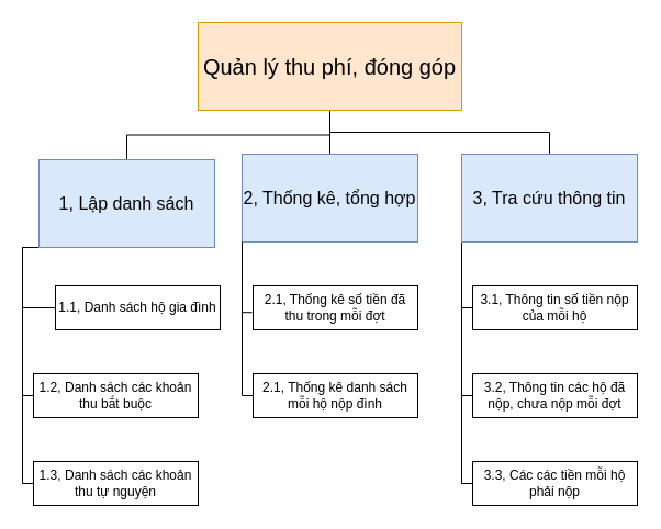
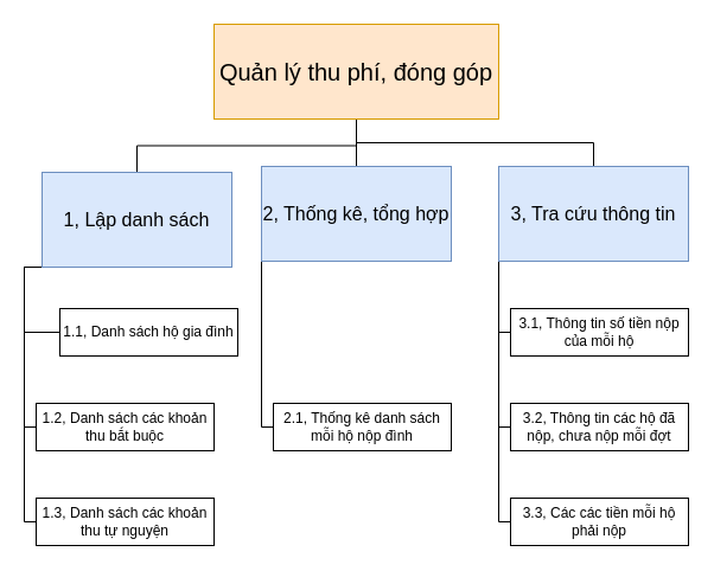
  <mxCell id="0" />
  <mxCell id="1" parent="0" />
  <mxCell id="2" value="" style="group" vertex="1" connectable="0" parent="1"><mxGeometry x="20" y="20" width="560" height="440" as="geometry" /></mxCell>
  <mxCell id="3" style="edgeStyle=orthogonalEdgeStyle;rounded=0;orthogonalLoop=1;jettySize=auto;html=1;exitX=0.5;exitY=1;exitDx=0;exitDy=0;entryX=0.5;entryY=0;entryDx=0;entryDy=0;endArrow=none;endFill=0;" edge="1" parent="2" source="6" target="12"><mxGeometry relative="1" as="geometry" /></mxCell>
  <mxCell id="4" style="edgeStyle=orthogonalEdgeStyle;rounded=0;orthogonalLoop=1;jettySize=auto;html=1;exitX=0.5;exitY=1;exitDx=0;exitDy=0;entryX=0.5;entryY=0;entryDx=0;entryDy=0;endArrow=none;endFill=0;" edge="1" parent="2" source="6" target="10"><mxGeometry relative="1" as="geometry" /></mxCell>
  <mxCell id="5" style="edgeStyle=orthogonalEdgeStyle;rounded=0;orthogonalLoop=1;jettySize=auto;html=1;exitX=0.5;exitY=1;exitDx=0;exitDy=0;entryX=0.5;entryY=0;entryDx=0;entryDy=0;endArrow=none;endFill=0;" edge="1" parent="2" source="6" target="16"><mxGeometry relative="1" as="geometry" /></mxCell>
  <mxCell id="6" value="Quản lý thu phí, đóng góp" style="rounded=0;whiteSpace=wrap;html=1;fillColor=#ffe6cc;strokeColor=#d79b00;fontSize=20;" vertex="1" parent="2"><mxGeometry x="160" width="240" height="80" as="geometry" /></mxCell>
  <mxCell id="7" style="edgeStyle=orthogonalEdgeStyle;rounded=0;orthogonalLoop=1;jettySize=auto;html=1;exitX=0;exitY=1;exitDx=0;exitDy=0;entryX=0;entryY=0.5;entryDx=0;entryDy=0;endArrow=none;endFill=0;" edge="1" parent="2" source="10" target="17"><mxGeometry relative="1" as="geometry"><Array as="points"><mxPoint y="260" /></Array></mxGeometry></mxCell>
  <mxCell id="8" style="edgeStyle=orthogonalEdgeStyle;rounded=0;orthogonalLoop=1;jettySize=auto;html=1;exitX=0;exitY=1;exitDx=0;exitDy=0;entryX=0;entryY=0.5;entryDx=0;entryDy=0;endArrow=none;endFill=0;" edge="1" parent="2" source="10" target="18"><mxGeometry relative="1" as="geometry"><Array as="points"><mxPoint y="340" /></Array></mxGeometry></mxCell>
  <mxCell id="9" style="edgeStyle=orthogonalEdgeStyle;rounded=0;orthogonalLoop=1;jettySize=auto;html=1;exitX=0;exitY=1;exitDx=0;exitDy=0;entryX=0;entryY=0.5;entryDx=0;entryDy=0;endArrow=none;endFill=0;" edge="1" parent="2" source="10" target="19"><mxGeometry relative="1" as="geometry"><Array as="points"><mxPoint y="420" /></Array></mxGeometry></mxCell>
  <mxCell id="10" value="1, Lập danh sách" style="rounded=0;whiteSpace=wrap;html=1;fillColor=#dae8fc;strokeColor=#6c8ebf;fontSize=16;" vertex="1" parent="2"><mxGeometry x="15" y="125" width="160" height="80" as="geometry" /></mxCell>
  <mxCell id="11" style="edgeStyle=orthogonalEdgeStyle;rounded=0;orthogonalLoop=1;jettySize=auto;html=1;exitX=0;exitY=1;exitDx=0;exitDy=0;entryX=0;entryY=0.5;entryDx=0;entryDy=0;endArrow=none;endFill=0;" edge="1" parent="2" source="12" target="21"><mxGeometry relative="1" as="geometry"><Array as="points"><mxPoint x="200" y="340" /></Array></mxGeometry></mxCell>
  <mxCell id="12" value="2, Thống kê, tổng hợp" style="rounded=0;whiteSpace=wrap;html=1;fillColor=#dae8fc;strokeColor=#6c8ebf;fontSize=16;" vertex="1" parent="2"><mxGeometry x="200" y="120" width="160" height="80" as="geometry" /></mxCell>
  <mxCell id="13" style="edgeStyle=orthogonalEdgeStyle;rounded=0;orthogonalLoop=1;jettySize=auto;html=1;exitX=0;exitY=1;exitDx=0;exitDy=0;entryX=0;entryY=0.5;entryDx=0;entryDy=0;endArrow=none;endFill=0;" edge="1" parent="2" source="16" target="22"><mxGeometry relative="1" as="geometry"><Array as="points"><mxPoint x="400" y="260" /></Array></mxGeometry></mxCell>
  <mxCell id="14" style="edgeStyle=orthogonalEdgeStyle;rounded=0;orthogonalLoop=1;jettySize=auto;html=1;exitX=0;exitY=1;exitDx=0;exitDy=0;entryX=0;entryY=0.5;entryDx=0;entryDy=0;endArrow=none;endFill=0;" edge="1" parent="2" source="16" target="23"><mxGeometry relative="1" as="geometry"><Array as="points"><mxPoint x="400" y="340" /></Array></mxGeometry></mxCell>
  <mxCell id="15" style="edgeStyle=orthogonalEdgeStyle;rounded=0;orthogonalLoop=1;jettySize=auto;html=1;exitX=0;exitY=1;exitDx=0;exitDy=0;entryX=0;entryY=0.5;entryDx=0;entryDy=0;endArrow=none;endFill=0;" edge="1" parent="2" source="16" target="24"><mxGeometry relative="1" as="geometry"><Array as="points"><mxPoint x="400" y="420" /></Array></mxGeometry></mxCell>
  <mxCell id="16" value="3, Tra cứu thông tin" style="rounded=0;whiteSpace=wrap;html=1;fillColor=#dae8fc;strokeColor=#6c8ebf;fontSize=16;" vertex="1" parent="2"><mxGeometry x="400" y="120" width="160" height="80" as="geometry" /></mxCell>
  <mxCell id="17" value="1.1, Danh sách hộ gia đình" style="rounded=0;whiteSpace=wrap;html=1;" vertex="1" parent="2"><mxGeometry x="30" y="240" width="150" height="40" as="geometry" /></mxCell>
  <mxCell id="18" value="1.2, Danh sách các khoản thu bắt buộc" style="rounded=0;whiteSpace=wrap;html=1;" vertex="1" parent="2"><mxGeometry x="10" y="320" width="150" height="40" as="geometry" /></mxCell>
  <mxCell id="19" value="1.3, Danh sách các khoản thu tự nguyện" style="rounded=0;whiteSpace=wrap;html=1;" vertex="1" parent="2"><mxGeometry x="10" y="400" width="150" height="40" as="geometry" /></mxCell>
- <mxCell id="20" value="2.1, Thống kê số tiền đã thu trong mỗi đợt" style="rounded=0;whiteSpace=wrap;html=1;" vertex="1" parent="2"><mxGeometry x="210" y="240" width="150" height="40" as="geometry" /></mxCell>
  <mxCell id="21" value="2.1, Thống kê danh sách mỗi hộ nộp đình" style="rounded=0;whiteSpace=wrap;html=1;" vertex="1" parent="2"><mxGeometry x="210" y="320" width="150" height="40" as="geometry" /></mxCell>
  <mxCell id="22" value="3.1, Thông tin số tiền nộp của mỗi hộ" style="rounded=0;whiteSpace=wrap;html=1;" vertex="1" parent="2"><mxGeometry x="410" y="240" width="150" height="40" as="geometry" /></mxCell>
  <mxCell id="23" value="3.2, Thông tin các hộ đã nộp, chưa nộp mỗi đợt" style="rounded=0;whiteSpace=wrap;html=1;" vertex="1" parent="2"><mxGeometry x="410" y="320" width="150" height="40" as="geometry" /></mxCell>
  <mxCell id="24" value="3.3, Các các tiền mỗi hộ phải nộp" style="rounded=0;whiteSpace=wrap;html=1;" vertex="1" parent="2"><mxGeometry x="410" y="400" width="150" height="40" as="geometry" /></mxCell>
- <mxCell id="25" style="edgeStyle=orthogonalEdgeStyle;rounded=0;orthogonalLoop=1;jettySize=auto;html=1;exitX=0;exitY=1;exitDx=0;exitDy=0;entryX=-0.006;entryY=0.606;entryDx=0;entryDy=0;entryPerimeter=0;endArrow=none;endFill=0;" edge="1" parent="2" source="12" target="20"><mxGeometry relative="1" as="geometry"><Array as="points"><mxPoint x="200" y="264" /></Array></mxGeometry></mxCell>
